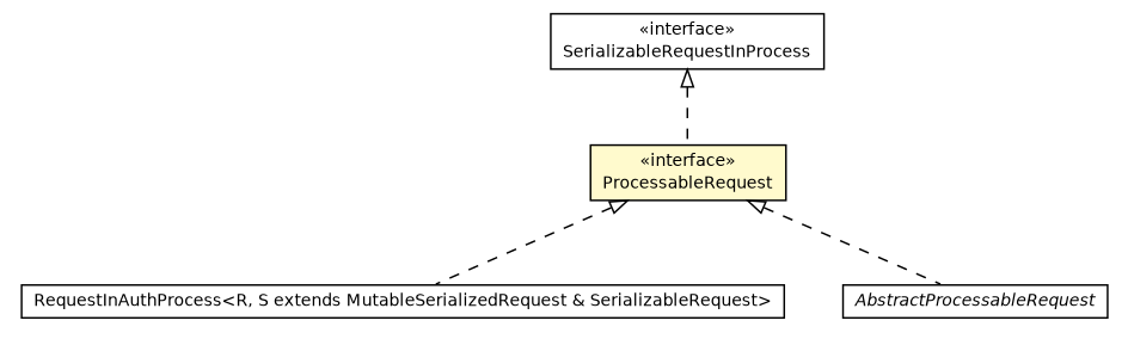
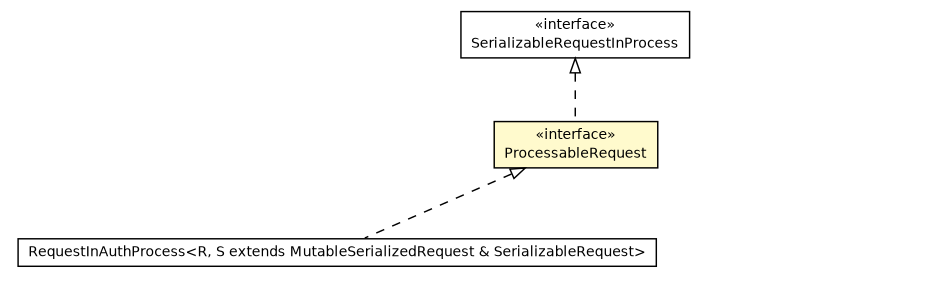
  digraph {
    nodesep=0.25
    ranksep=0.5
    node [fontcolor=black fontname=Helvetica fontsize=10.0 shape=plaintext]
    edge [arrowtail=empty dir=back fontname=Helvetica fontsize=10 headport=p labelfontname=Helvetica labelfontsize=10 style=dashed tailport=p]
    n1 [label=<<table title="io.reinert.requestor.ProcessableRequest" border="0" cellborder="1" cellspacing="0" cellpadding="2" port="p" bgcolor="lemonChiffon" href="./ProcessableRequest.html"> 		<tr><td><table border="0" cellspacing="0" cellpadding="1"> <tr><td align="center" balign="center"> &#171;interface&#187; </td></tr> <tr><td align="center" balign="center"> ProcessableRequest </td></tr> 		</table></td></tr> 		</table>>]
    n2 [label=<<table title="io.reinert.requestor.RequestInAuthProcess" border="0" cellborder="1" cellspacing="0" cellpadding="2" port="p" href="./RequestInAuthProcess.html"> 		<tr><td><table border="0" cellspacing="0" cellpadding="1"> <tr><td align="center" balign="center"> RequestInAuthProcess&lt;R, S extends MutableSerializedRequest &amp; SerializableRequest&gt; </td></tr> 		</table></td></tr> 		</table>>]
-   n3 [label=<<table title="io.reinert.requestor.AbstractProcessableRequest" border="0" cellborder="1" cellspacing="0" cellpadding="2" port="p" href="./AbstractProcessableRequest.html"> 		<tr><td><table border="0" cellspacing="0" cellpadding="1"> <tr><td align="center" balign="center"><font face="Helvetica-Oblique"> AbstractProcessableRequest </font></td></tr> 		</table></td></tr> 		</table>>]
    n4 [label=<<table title="io.reinert.requestor.SerializableRequestInProcess" border="0" cellborder="1" cellspacing="0" cellpadding="2" port="p" href="./SerializableRequestInProcess.html"> 		<tr><td><table border="0" cellspacing="0" cellpadding="1"> <tr><td align="center" balign="center"> &#171;interface&#187; </td></tr> <tr><td align="center" balign="center"> SerializableRequestInProcess </td></tr> 		</table></td></tr> 		</table>>]
    n1 -> n2
-   n1 -> n3
    n4 -> n1
  }
